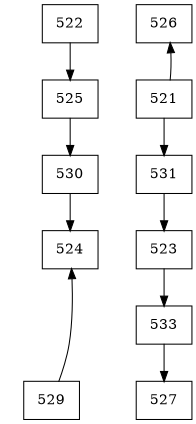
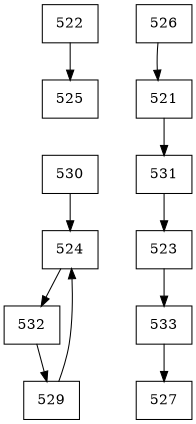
  digraph {
    node [shape=record]
    n1 [label="{522}"]
    n2 [label="{525}"]
    n3 [label="{530}"]
    n4 [label="{524}"]
+   n5 [label="{532}"]
    n6 [label="{529}"]
    n7 [label="{526}"]
    n8 [label="{521}"]
    n9 [label="{531}"]
    n10 [label="{523}"]
    n11 [label="{533}"]
    n12 [label="{527}"]
    n1 -> n2
-   n2 -> n3
    n3 -> n4
+   n4 -> n5
+   n5 -> n6
    n6 -> n4
-   n8 -> n7
+   n7 -> n8
    n8 -> n9
    n9 -> n10
    n10 -> n11
    n11 -> n12
  }
